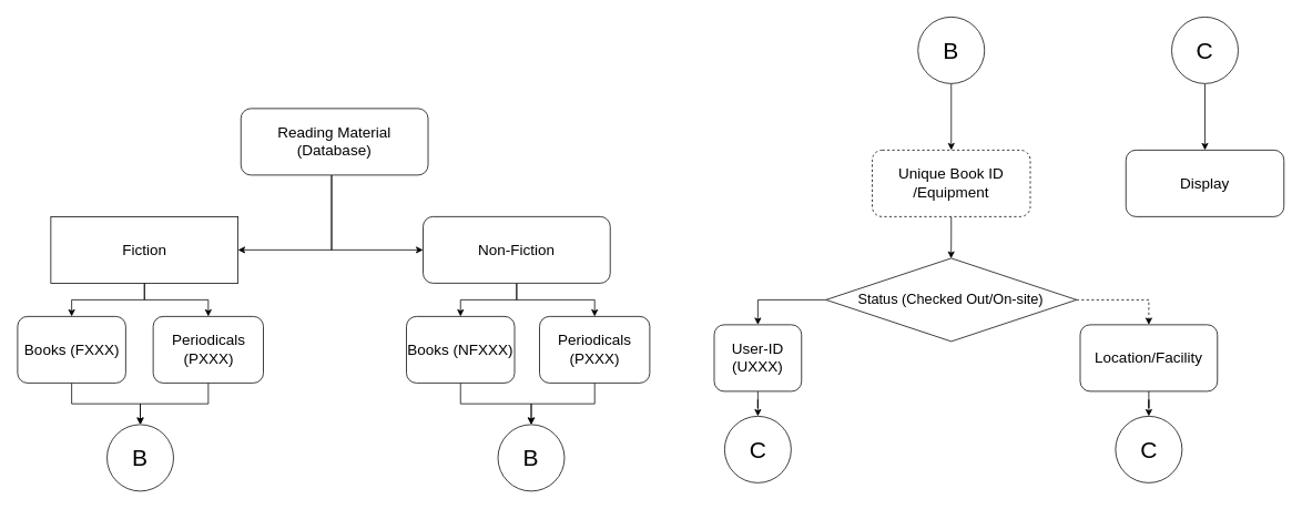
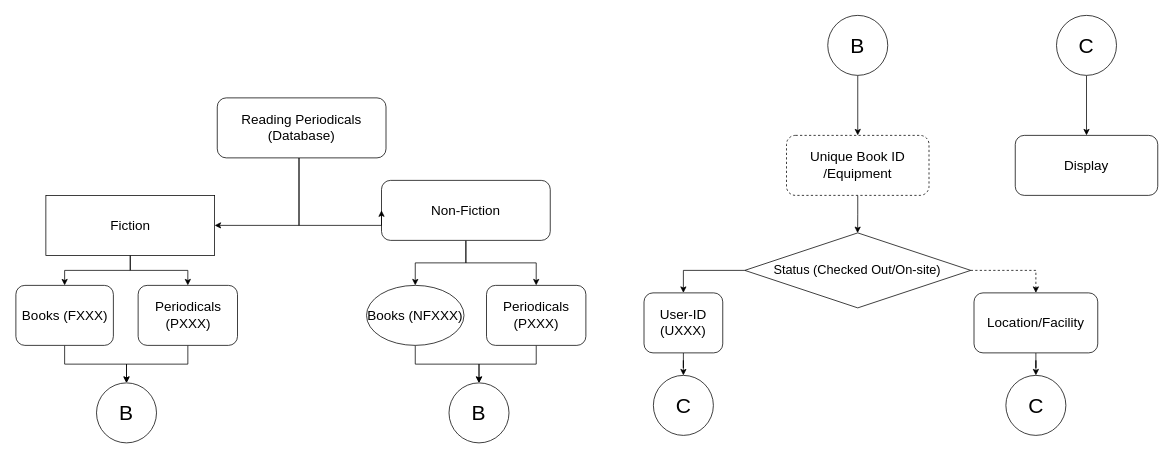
  <mxCell id="0" />
  <mxCell id="1" parent="0" />
  <mxCell id="2" style="edgeStyle=orthogonalEdgeStyle;rounded=0;orthogonalLoop=1;jettySize=auto;html=1;entryX=0.5;entryY=0;entryDx=0;entryDy=0;" parent="1" source="4" target="9" edge="1"><mxGeometry relative="1" as="geometry" /></mxCell>
  <mxCell id="3" style="edgeStyle=orthogonalEdgeStyle;rounded=0;orthogonalLoop=1;jettySize=auto;html=1;entryX=0.5;entryY=0;entryDx=0;entryDy=0;" parent="1" source="4" target="11" edge="1"><mxGeometry relative="1" as="geometry" /></mxCell>
  <mxCell id="4" value="&lt;font style=&quot;font-size: 18px;&quot;&gt;Fiction&lt;/font&gt;" style="whiteSpace=wrap;html=1;rounded=0;" parent="1" vertex="1"><mxGeometry x="60.5" y="260" width="225" height="80" as="geometry" /></mxCell>
  <mxCell id="5" style="edgeStyle=orthogonalEdgeStyle;rounded=0;orthogonalLoop=1;jettySize=auto;html=1;entryX=0.5;entryY=0;entryDx=0;entryDy=0;" parent="1" source="7" target="13" edge="1"><mxGeometry relative="1" as="geometry" /></mxCell>
  <mxCell id="6" style="edgeStyle=orthogonalEdgeStyle;rounded=0;orthogonalLoop=1;jettySize=auto;html=1;entryX=0.5;entryY=0;entryDx=0;entryDy=0;" parent="1" source="7" target="15" edge="1"><mxGeometry relative="1" as="geometry" /></mxCell>
- <mxCell id="7" value="&lt;font style=&quot;font-size: 18px;&quot;&gt;Non-Fiction&lt;/font&gt;" style="rounded=1;whiteSpace=wrap;html=1;" parent="1" vertex="1"><mxGeometry x="508" y="260" width="225" height="80" as="geometry" /></mxCell>
+ <mxCell id="7" value="&lt;font style=&quot;font-size: 18px;&quot;&gt;Non-Fiction&lt;/font&gt;" style="rounded=1;whiteSpace=wrap;html=1;" parent="1" vertex="1"><mxGeometry x="508" y="240" width="225" height="80" as="geometry" /></mxCell>
  <mxCell id="8" style="edgeStyle=orthogonalEdgeStyle;rounded=0;orthogonalLoop=1;jettySize=auto;html=1;entryX=0.5;entryY=0;entryDx=0;entryDy=0;" parent="1" source="9" target="22" edge="1"><mxGeometry relative="1" as="geometry" /></mxCell>
  <mxCell id="9" value="&lt;font style=&quot;font-size: 18px;&quot;&gt;Books (FXXX)&lt;/font&gt;" style="rounded=1;whiteSpace=wrap;html=1;" parent="1" vertex="1"><mxGeometry x="20.5" y="380" width="130" height="80" as="geometry" /></mxCell>
  <mxCell id="10" style="edgeStyle=orthogonalEdgeStyle;rounded=0;orthogonalLoop=1;jettySize=auto;html=1;entryX=0.5;entryY=0;entryDx=0;entryDy=0;" parent="1" source="11" target="22" edge="1"><mxGeometry relative="1" as="geometry" /></mxCell>
  <mxCell id="11" value="&lt;font style=&quot;font-size: 18px;&quot;&gt;Periodicals (PXXX)&lt;/font&gt;" style="rounded=1;whiteSpace=wrap;html=1;" parent="1" vertex="1"><mxGeometry x="183.5" y="380" width="132.5" height="80" as="geometry" /></mxCell>
  <mxCell id="12" style="edgeStyle=orthogonalEdgeStyle;rounded=0;orthogonalLoop=1;jettySize=auto;html=1;entryX=0.5;entryY=0;entryDx=0;entryDy=0;" parent="1" source="13" target="21" edge="1"><mxGeometry relative="1" as="geometry" /></mxCell>
- <mxCell id="13" value="&lt;font style=&quot;font-size: 18px;&quot;&gt;Books (NFXXX)&lt;/font&gt;" style="rounded=1;whiteSpace=wrap;html=1;" parent="1" vertex="1"><mxGeometry x="488" y="380" width="130" height="80" as="geometry" /></mxCell>
+ <mxCell id="13" value="&lt;font style=&quot;font-size: 18px;&quot;&gt;Books (NFXXX)&lt;/font&gt;" style="ellipse;whiteSpace=wrap;html=1;" parent="1" vertex="1"><mxGeometry x="488" y="380" width="130" height="80" as="geometry" /></mxCell>
  <mxCell id="14" style="edgeStyle=orthogonalEdgeStyle;rounded=0;orthogonalLoop=1;jettySize=auto;html=1;entryX=0.5;entryY=0;entryDx=0;entryDy=0;" parent="1" source="15" target="21" edge="1"><mxGeometry relative="1" as="geometry" /></mxCell>
  <mxCell id="15" value="&lt;font style=&quot;font-size: 18px;&quot;&gt;Periodicals (PXXX)&lt;/font&gt;" style="rounded=1;whiteSpace=wrap;html=1;" parent="1" vertex="1"><mxGeometry x="648" y="380" width="132.5" height="80" as="geometry" /></mxCell>
  <mxCell id="16" style="edgeStyle=orthogonalEdgeStyle;rounded=0;orthogonalLoop=1;jettySize=auto;html=1;entryX=1;entryY=0.5;entryDx=0;entryDy=0;" parent="1" source="18" target="4" edge="1"><mxGeometry relative="1" as="geometry"><Array as="points"><mxPoint x="398" y="300" /></Array></mxGeometry></mxCell>
  <mxCell id="17" style="edgeStyle=orthogonalEdgeStyle;rounded=0;orthogonalLoop=1;jettySize=auto;html=1;entryX=0;entryY=0.5;entryDx=0;entryDy=0;" parent="1" source="18" target="7" edge="1"><mxGeometry relative="1" as="geometry"><Array as="points"><mxPoint x="398" y="300" /></Array></mxGeometry></mxCell>
- <mxCell id="18" value="&lt;span style=&quot;font-size: 18px;&quot;&gt;Reading Material (Database)&lt;/span&gt;" style="rounded=1;whiteSpace=wrap;html=1;" parent="1" vertex="1"><mxGeometry x="289" y="130" width="225" height="80" as="geometry" /></mxCell>
+ <mxCell id="18" value="&lt;span style=&quot;font-size: 18px;&quot;&gt;Reading Periodicals (Database)&lt;/span&gt;" style="rounded=1;whiteSpace=wrap;html=1;" parent="1" vertex="1"><mxGeometry x="289" y="130" width="225" height="80" as="geometry" /></mxCell>
  <mxCell id="19" style="edgeStyle=orthogonalEdgeStyle;rounded=0;orthogonalLoop=1;jettySize=auto;html=1;entryX=0.5;entryY=0;entryDx=0;entryDy=0;" parent="1" source="20" target="24" edge="1"><mxGeometry relative="1" as="geometry" /></mxCell>
  <mxCell id="20" value="&lt;font style=&quot;font-size: 28px;&quot;&gt;B&lt;/font&gt;" style="ellipse;whiteSpace=wrap;html=1;aspect=fixed;" parent="1" vertex="1"><mxGeometry x="1103" y="20" width="80" height="80" as="geometry" /></mxCell>
  <mxCell id="21" value="&lt;font style=&quot;font-size: 28px;&quot;&gt;B&lt;/font&gt;" style="ellipse;whiteSpace=wrap;html=1;aspect=fixed;" parent="1" vertex="1"><mxGeometry x="598" y="510" width="80" height="80" as="geometry" /></mxCell>
  <mxCell id="22" value="&lt;font style=&quot;font-size: 28px;&quot;&gt;B&lt;/font&gt;" style="ellipse;whiteSpace=wrap;html=1;aspect=fixed;" parent="1" vertex="1"><mxGeometry x="128" y="510" width="80" height="80" as="geometry" /></mxCell>
  <mxCell id="23" style="edgeStyle=orthogonalEdgeStyle;rounded=0;orthogonalLoop=1;jettySize=auto;html=1;entryX=0.476;entryY=0.003;entryDx=0;entryDy=0;entryPerimeter=0;" parent="1" source="24" edge="1"><mxGeometry relative="1" as="geometry"><mxPoint x="1142.82" y="310.24" as="targetPoint" /></mxGeometry></mxCell>
  <mxCell id="24" value="&lt;span style=&quot;font-size: 18px;&quot;&gt;Unique Book ID&lt;br&gt;/Equipment&lt;/span&gt;" style="rounded=1;whiteSpace=wrap;html=1;dashed=1;" parent="1" vertex="1"><mxGeometry x="1048" y="180" width="190" height="80" as="geometry" /></mxCell>
  <mxCell id="25" style="edgeStyle=orthogonalEdgeStyle;rounded=0;orthogonalLoop=1;jettySize=auto;html=1;entryX=0.5;entryY=0;entryDx=0;entryDy=0;" parent="1" source="27" target="29" edge="1"><mxGeometry relative="1" as="geometry"><mxPoint x="870.5" y="450" as="targetPoint" /><Array as="points"><mxPoint x="910.5" y="360" /></Array></mxGeometry></mxCell>
  <mxCell id="26" style="edgeStyle=orthogonalEdgeStyle;rounded=0;orthogonalLoop=1;jettySize=auto;html=1;entryX=0.5;entryY=0;entryDx=0;entryDy=0;dashed=1;" parent="1" source="27" target="31" edge="1"><mxGeometry relative="1" as="geometry" /></mxCell>
  <mxCell id="27" value="&lt;font style=&quot;font-size: 17px;&quot;&gt;Status (Checked Out/On-site)&lt;/font&gt;" style="rhombus;whiteSpace=wrap;html=1;" parent="1" vertex="1"><mxGeometry x="992.38" y="310" width="301.25" height="100" as="geometry" /></mxCell>
  <mxCell id="28" style="edgeStyle=orthogonalEdgeStyle;rounded=0;orthogonalLoop=1;jettySize=auto;html=1;entryX=0.5;entryY=0;entryDx=0;entryDy=0;" parent="1" source="29" target="32" edge="1"><mxGeometry relative="1" as="geometry" /></mxCell>
  <mxCell id="29" value="&lt;span style=&quot;font-size: 18px;&quot;&gt;User-ID&lt;br&gt;(UXXX)&lt;br&gt;&lt;/span&gt;" style="rounded=1;whiteSpace=wrap;html=1;" parent="1" vertex="1"><mxGeometry x="858" y="390" width="105" height="80" as="geometry" /></mxCell>
  <mxCell id="30" style="edgeStyle=orthogonalEdgeStyle;rounded=0;orthogonalLoop=1;jettySize=auto;html=1;entryX=0.5;entryY=0;entryDx=0;entryDy=0;" parent="1" source="31" target="33" edge="1"><mxGeometry relative="1" as="geometry" /></mxCell>
  <mxCell id="31" value="&lt;span style=&quot;font-size: 18px;&quot;&gt;Location/Facility&lt;/span&gt;" style="rounded=1;whiteSpace=wrap;html=1;" parent="1" vertex="1"><mxGeometry x="1298" y="390" width="165" height="80" as="geometry" /></mxCell>
  <mxCell id="32" value="&lt;font style=&quot;font-size: 28px;&quot;&gt;C&lt;/font&gt;" style="ellipse;whiteSpace=wrap;html=1;aspect=fixed;" parent="1" vertex="1"><mxGeometry x="870.5" y="500" width="80" height="80" as="geometry" /></mxCell>
  <mxCell id="33" value="&lt;font style=&quot;font-size: 28px;&quot;&gt;C&lt;/font&gt;" style="ellipse;whiteSpace=wrap;html=1;aspect=fixed;" parent="1" vertex="1"><mxGeometry x="1340.5" y="500" width="80" height="80" as="geometry" /></mxCell>
  <mxCell id="34" style="edgeStyle=orthogonalEdgeStyle;rounded=0;orthogonalLoop=1;jettySize=auto;html=1;entryX=0.5;entryY=0;entryDx=0;entryDy=0;" parent="1" source="35" target="36" edge="1"><mxGeometry relative="1" as="geometry" /></mxCell>
  <mxCell id="35" value="&lt;font style=&quot;font-size: 28px;&quot;&gt;C&lt;/font&gt;" style="ellipse;whiteSpace=wrap;html=1;aspect=fixed;" parent="1" vertex="1"><mxGeometry x="1408" y="20" width="80" height="80" as="geometry" /></mxCell>
  <mxCell id="36" value="&lt;span style=&quot;font-size: 18px;&quot;&gt;Display&lt;/span&gt;" style="rounded=1;whiteSpace=wrap;html=1;" parent="1" vertex="1"><mxGeometry x="1353" y="180" width="190" height="80" as="geometry" /></mxCell>
